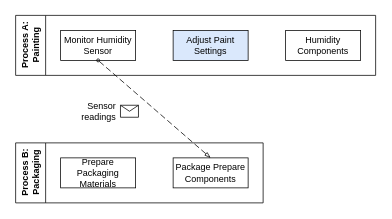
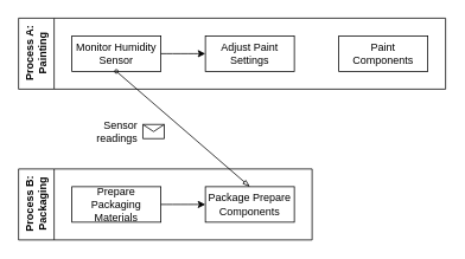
  <mxCell id="0" />
  <mxCell id="1" parent="0" />
  <mxCell id="2" value="Process B: &lt;br&gt;Packaging" style="swimlane;html=1;startSize=40;horizontal=0;childLayout=flowLayout;flowOrientation=west;resizable=0;interRankCellSpacing=50;containerType=tree;fontSize=12;" parent="1" vertex="1"><mxGeometry x="20" y="190" width="330" height="80" as="geometry" /></mxCell>
  <mxCell id="3" value="Prepare Packaging Materials" style="whiteSpace=wrap;html=1;" parent="2" vertex="1"><mxGeometry x="60" y="20" width="100" height="40" as="geometry" /></mxCell>
  <mxCell id="4" value="Package Prepare Components" style="whiteSpace=wrap;html=1;" parent="2" vertex="1"><mxGeometry x="210" y="20" width="100" height="40" as="geometry" /></mxCell>
+ <mxCell id="5" value="" style="html=1;rounded=1;curved=0;sourcePerimeterSpacing=0;targetPerimeterSpacing=0;startSize=6;endSize=6;noEdgeStyle=1;orthogonal=1;" parent="2" source="3" target="4" edge="1"><mxGeometry relative="1" as="geometry"><Array as="points"><mxPoint x="172" y="40" /><mxPoint x="198" y="40" /></Array></mxGeometry></mxCell>
  <mxCell id="6" value="Process A: &lt;br&gt;Painting" style="swimlane;html=1;startSize=40;horizontal=0;childLayout=flowLayout;flowOrientation=west;resizable=0;interRankCellSpacing=50;containerType=tree;fontSize=12;" parent="1" vertex="1"><mxGeometry x="20" y="20" width="480" height="80" as="geometry" /></mxCell>
  <mxCell id="7" value="Monitor Humidity Sensor" style="whiteSpace=wrap;html=1;" parent="6" vertex="1"><mxGeometry x="60" y="20" width="100" height="40" as="geometry" /></mxCell>
- <mxCell id="8" value="Adjust Paint Settings" style="whiteSpace=wrap;html=1;fillColor=#dae8fc;" parent="6" vertex="1"><mxGeometry x="210" y="20" width="100" height="40" as="geometry" /></mxCell>
- <mxCell id="10" value="Humidity Components" style="whiteSpace=wrap;html=1;" parent="6" vertex="1"><mxGeometry x="360" y="20" width="100" height="40" as="geometry" /></mxCell>
- <mxCell id="11" value="" style="endArrow=blockThin;html=1;labelPosition=left;verticalLabelPosition=middle;align=right;verticalAlign=middle;dashed=1;dashPattern=8 4;endFill=0;startArrow=oval;startFill=0;endSize=6;startSize=4;exitX=0.5;exitY=1;exitDx=0;exitDy=0;entryX=0.5;entryY=0;entryDx=0;entryDy=0;" edge="1" parent="1" source="7" target="4"><mxGeometry relative="1" as="geometry"><mxPoint x="80" y="150" as="sourcePoint" /><mxPoint x="240" y="150" as="targetPoint" /></mxGeometry></mxCell>
+ <mxCell id="8" value="Adjust Paint Settings" style="whiteSpace=wrap;html=1;" parent="6" vertex="1"><mxGeometry x="210" y="20" width="100" height="40" as="geometry" /></mxCell>
+ <mxCell id="9" value="" style="html=1;rounded=1;curved=0;sourcePerimeterSpacing=0;targetPerimeterSpacing=0;startSize=6;endSize=6;noEdgeStyle=1;orthogonal=1;" parent="6" source="7" target="8" edge="1"><mxGeometry relative="1" as="geometry"><Array as="points"><mxPoint x="172" y="40" /><mxPoint x="198" y="40" /></Array></mxGeometry></mxCell>
+ <mxCell id="10" value="Paint Components" style="whiteSpace=wrap;html=1;" parent="6" vertex="1"><mxGeometry x="360" y="20" width="100" height="40" as="geometry" /></mxCell>
+ <mxCell id="11" value="" style="endArrow=blockThin;html=1;labelPosition=left;verticalLabelPosition=middle;align=right;verticalAlign=middle;dashed=0;dashPattern=8 4;endFill=0;startArrow=oval;startFill=0;endSize=6;startSize=4;exitX=0.5;exitY=1;exitDx=0;exitDy=0;entryX=0.5;entryY=0;entryDx=0;entryDy=0;" edge="1" parent="1" source="7" target="4"><mxGeometry relative="1" as="geometry"><mxPoint x="80" y="150" as="sourcePoint" /><mxPoint x="240" y="150" as="targetPoint" /></mxGeometry></mxCell>
  <mxCell id="12" value="Sensor &lt;br&gt;readings" style="shape=message;html=1;outlineConnect=0;labelPosition=left;verticalLabelPosition=middle;align=right;verticalAlign=middle;spacingRight=5;labelBackgroundColor=#ffffff;" vertex="1" parent="11"><mxGeometry width="24" height="16" relative="1" as="geometry"><mxPoint x="-45" y="-5" as="offset" /></mxGeometry></mxCell>
